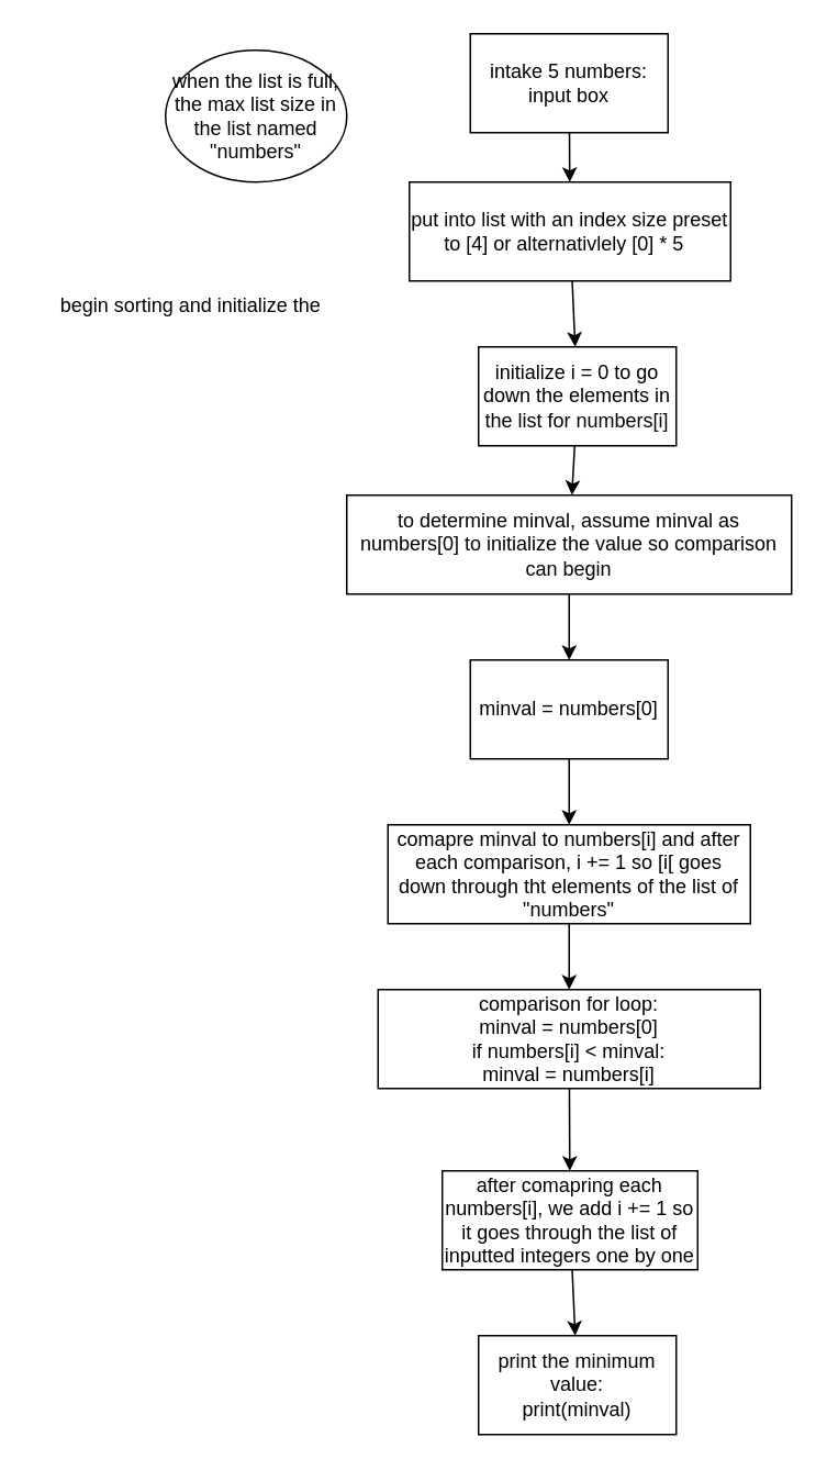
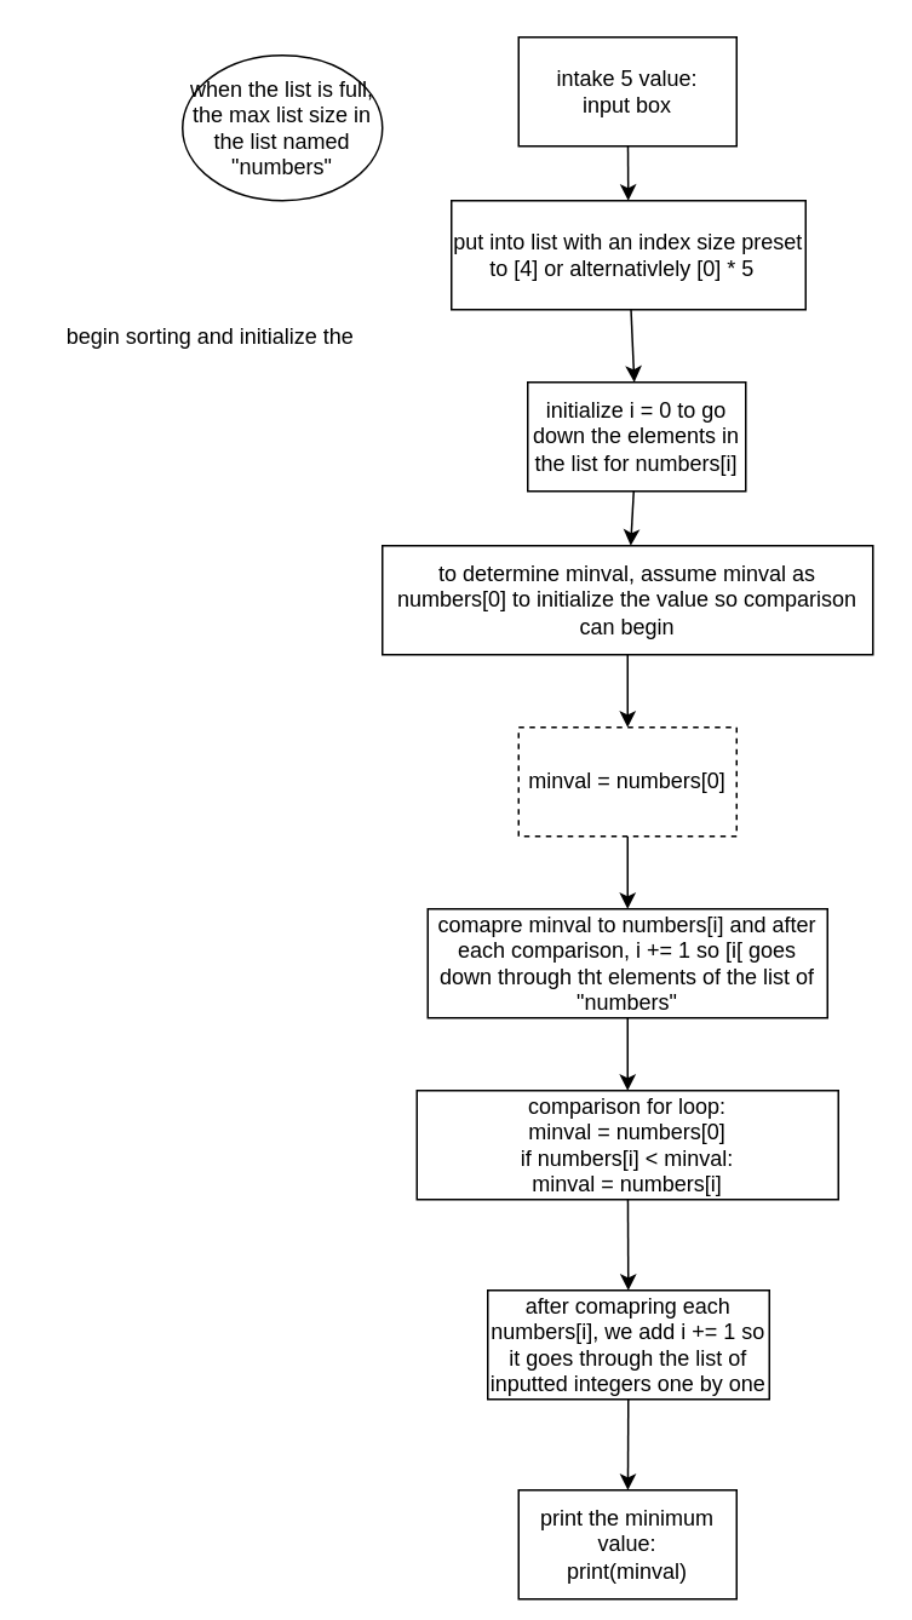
  <mxCell id="0" />
  <mxCell id="1" parent="0" />
  <mxCell id="2" value="" style="edgeStyle=none;html=1;" edge="1" parent="1" source="3" target="5"><mxGeometry relative="1" as="geometry" /></mxCell>
- <mxCell id="3" value="intake 5 numbers:&lt;br&gt;input box" style="whiteSpace=wrap;html=1;" vertex="1" parent="1"><mxGeometry x="285" y="20" width="120" height="60" as="geometry" /></mxCell>
+ <mxCell id="3" value="intake 5 value:&lt;br&gt;input box" style="whiteSpace=wrap;html=1;" vertex="1" parent="1"><mxGeometry x="285" y="20" width="120" height="60" as="geometry" /></mxCell>
  <mxCell id="4" value="" style="edgeStyle=none;html=1;" edge="1" parent="1" source="5" target="9"><mxGeometry relative="1" as="geometry" /></mxCell>
  <mxCell id="5" value="put into list with an index size preset to [4] or alternativlely [0] * 5&amp;nbsp;&amp;nbsp;" style="whiteSpace=wrap;html=1;" vertex="1" parent="1"><mxGeometry x="248" y="110" width="195" height="60" as="geometry" /></mxCell>
  <mxCell id="6" value="when the list is full, the max list size in the list named &quot;numbers&quot;" style="ellipse;whiteSpace=wrap;html=1;" vertex="1" parent="1"><mxGeometry x="100" y="30" width="110" height="80" as="geometry" /></mxCell>
  <mxCell id="7" value="begin sorting and initialize the" style="text;html=1;align=center;verticalAlign=middle;resizable=0;points=[];autosize=1;strokeColor=none;fillColor=none;" vertex="1" parent="1"><mxGeometry x="20" y="170" width="190" height="30" as="geometry" /></mxCell>
  <mxCell id="8" value="" style="edgeStyle=none;html=1;" edge="1" parent="1" source="9" target="11"><mxGeometry relative="1" as="geometry" /></mxCell>
  <mxCell id="9" value="initialize i = 0 to go down the elements in the list for numbers[i]" style="whiteSpace=wrap;html=1;" vertex="1" parent="1"><mxGeometry x="290" y="210" width="120" height="60" as="geometry" /></mxCell>
  <mxCell id="10" value="" style="edgeStyle=none;html=1;" edge="1" parent="1" source="11" target="13"><mxGeometry relative="1" as="geometry" /></mxCell>
  <mxCell id="11" value="to determine minval, assume minval as numbers[0] to initialize the value so comparison can begin" style="whiteSpace=wrap;html=1;" vertex="1" parent="1"><mxGeometry x="210" y="300" width="270" height="60" as="geometry" /></mxCell>
  <mxCell id="12" value="" style="edgeStyle=none;html=1;" edge="1" parent="1" source="13" target="15"><mxGeometry relative="1" as="geometry" /></mxCell>
- <mxCell id="13" value="minval = numbers[0]" style="whiteSpace=wrap;html=1;" vertex="1" parent="1"><mxGeometry x="285" y="400" width="120" height="60" as="geometry" /></mxCell>
+ <mxCell id="13" value="minval = numbers[0]" style="whiteSpace=wrap;html=1;dashed=1;" vertex="1" parent="1"><mxGeometry x="285" y="400" width="120" height="60" as="geometry" /></mxCell>
  <mxCell id="14" value="" style="edgeStyle=none;html=1;" edge="1" parent="1" source="15" target="17"><mxGeometry relative="1" as="geometry" /></mxCell>
  <mxCell id="15" value="comapre minval to numbers[i] and after each comparison, i += 1 so [i[ goes down through tht elements of the list of &quot;numbers&quot;" style="whiteSpace=wrap;html=1;" vertex="1" parent="1"><mxGeometry x="235" y="500" width="220" height="60" as="geometry" /></mxCell>
  <mxCell id="16" value="" style="edgeStyle=none;html=1;" edge="1" parent="1" source="17" target="19"><mxGeometry relative="1" as="geometry" /></mxCell>
  <mxCell id="17" value="comparison for loop:&lt;br&gt;minval = numbers[0]&lt;br&gt;if numbers[i] &amp;lt; minval:&lt;br&gt;minval = numbers[i]" style="whiteSpace=wrap;html=1;" vertex="1" parent="1"><mxGeometry x="229" y="600" width="232" height="60" as="geometry" /></mxCell>
  <mxCell id="18" value="" style="edgeStyle=none;html=1;" edge="1" parent="1" source="19" target="20"><mxGeometry relative="1" as="geometry" /></mxCell>
  <mxCell id="19" value="after comapring each numbers[i], we add i += 1 so it goes through the list of inputted integers one by one" style="whiteSpace=wrap;html=1;" vertex="1" parent="1"><mxGeometry x="268" y="710" width="155" height="60" as="geometry" /></mxCell>
- <mxCell id="20" value="print the minimum value:&lt;br&gt;print(minval)" style="whiteSpace=wrap;html=1;" vertex="1" parent="1"><mxGeometry x="290" y="810" width="120" height="60" as="geometry" /></mxCell>
+ <mxCell id="20" value="print the minimum value:&lt;br&gt;print(minval)" style="whiteSpace=wrap;html=1;" vertex="1" parent="1"><mxGeometry x="285" y="820" width="120" height="60" as="geometry" /></mxCell>
